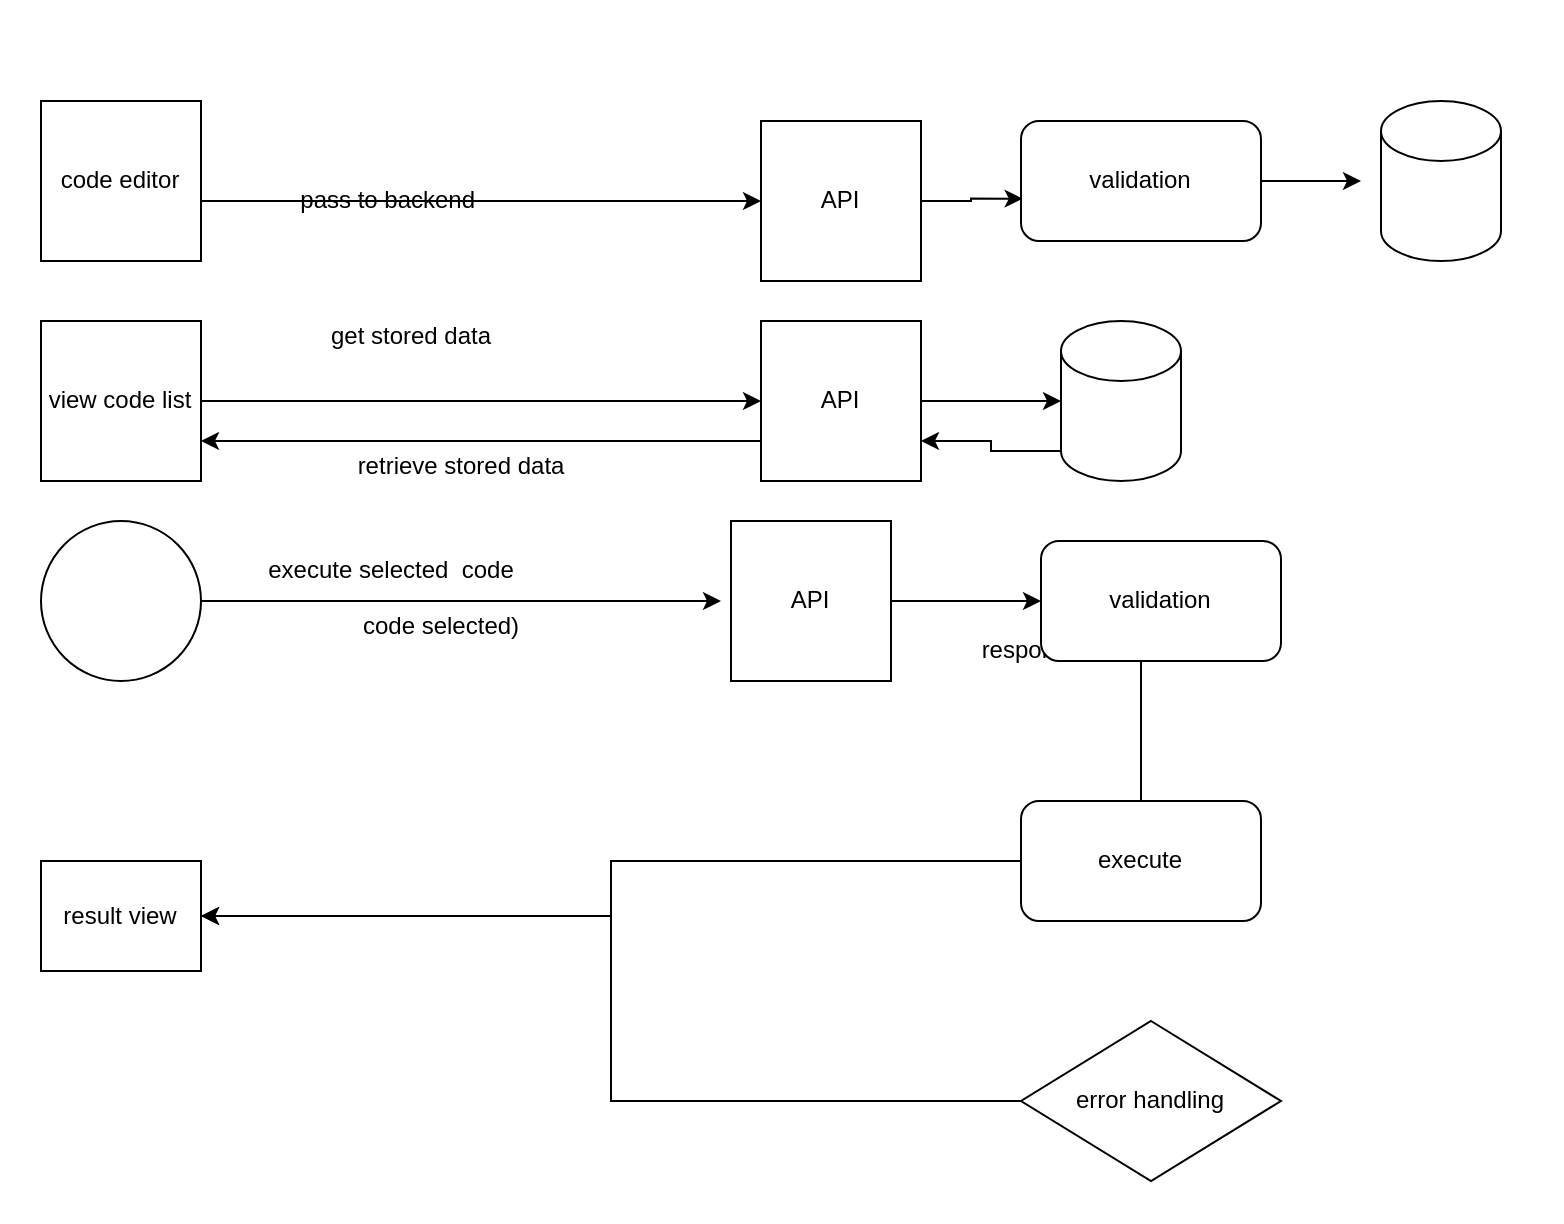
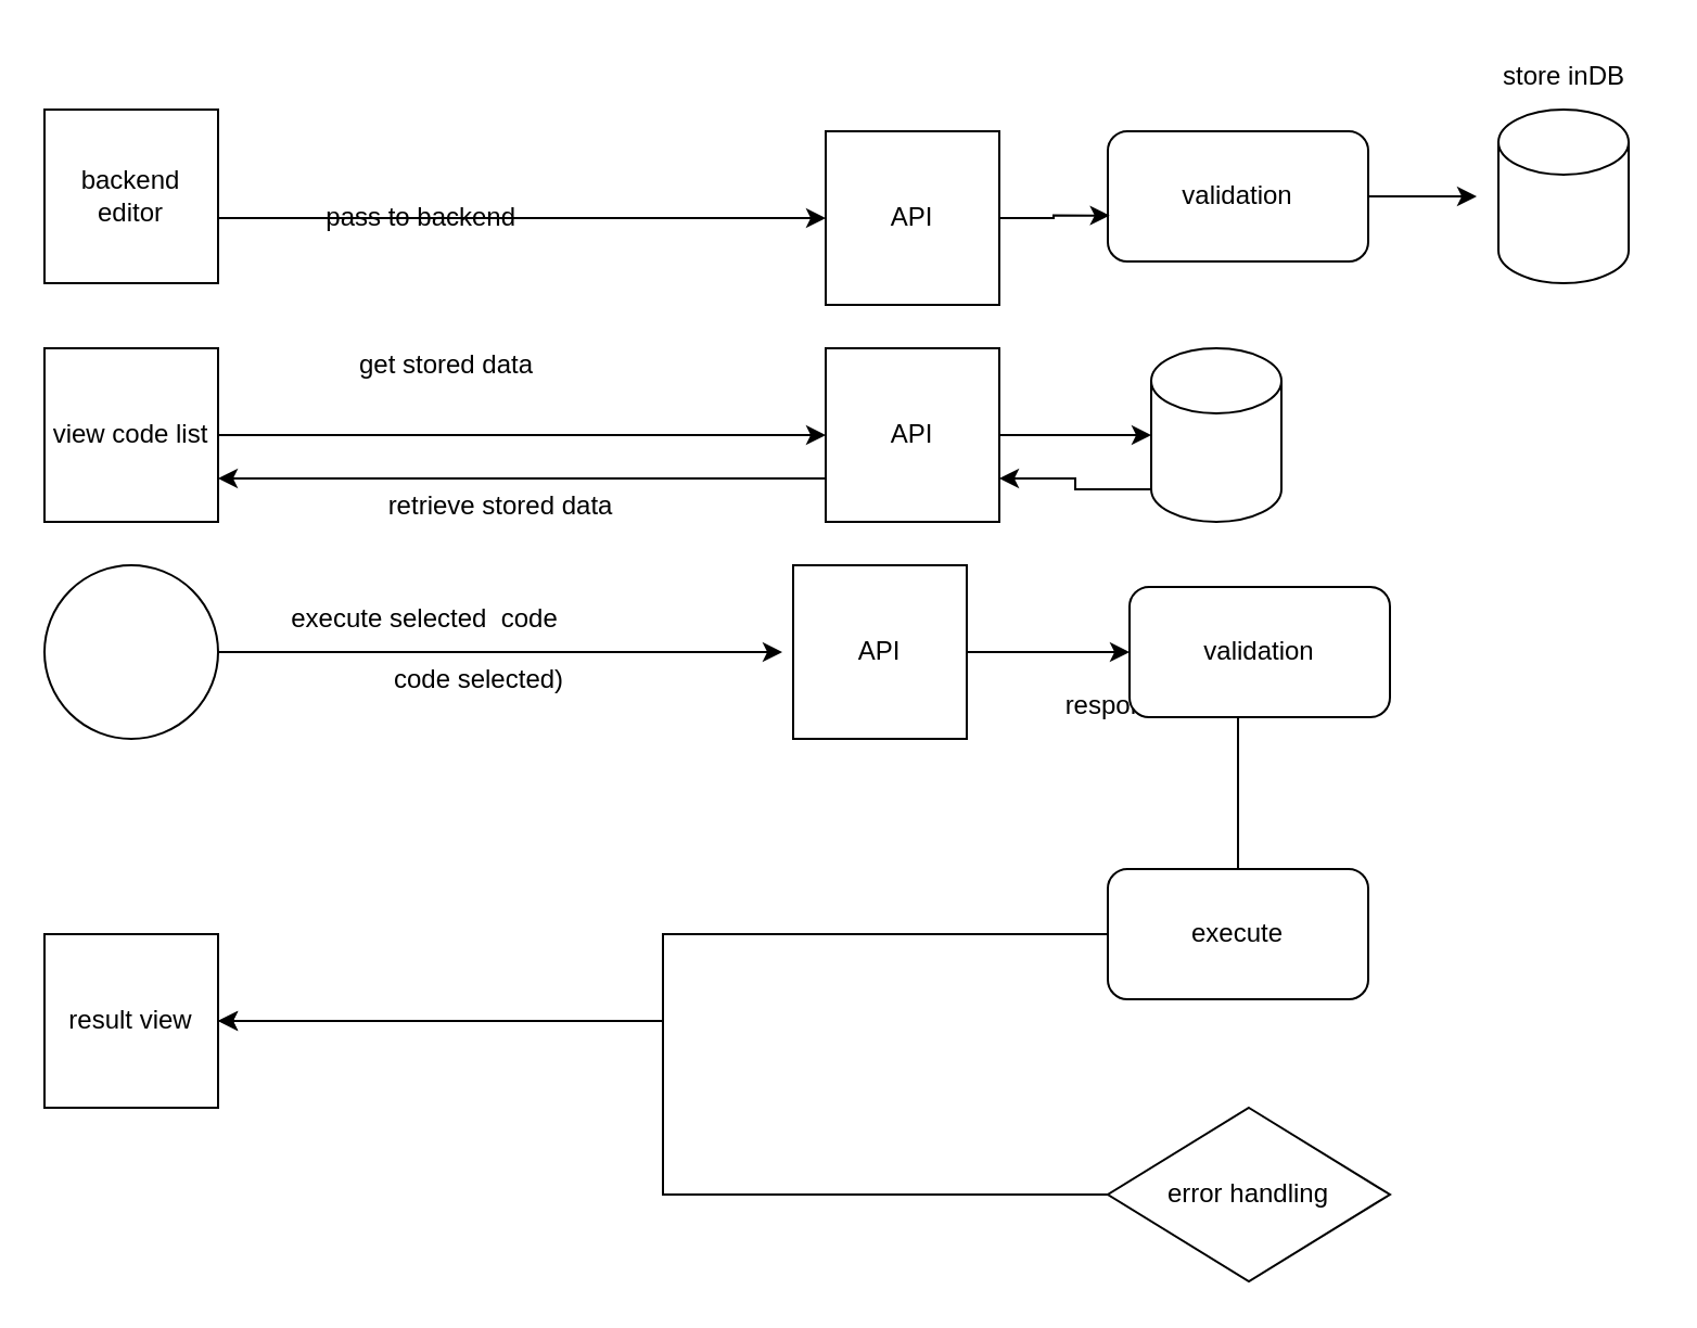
  <mxCell id="0" />
  <mxCell id="1" parent="0" />
- <mxCell id="2" value="code editor" style="whiteSpace=wrap;html=1;aspect=fixed;" vertex="1" parent="1"><mxGeometry x="20" y="50" width="80" height="80" as="geometry" /></mxCell>
+ <mxCell id="2" value="backend editor" style="whiteSpace=wrap;html=1;aspect=fixed;" vertex="1" parent="1"><mxGeometry x="20" y="50" width="80" height="80" as="geometry" /></mxCell>
  <mxCell id="3" value="" style="endArrow=classic;html=1;rounded=0;entryX=0;entryY=0.5;entryDx=0;entryDy=0;" edge="1" parent="1" target="5"><mxGeometry width="50" height="50" relative="1" as="geometry"><mxPoint x="100" y="100" as="sourcePoint" /><mxPoint x="200" y="100" as="targetPoint" /></mxGeometry></mxCell>
  <mxCell id="4" value="pass to backend&amp;nbsp;" style="text;html=1;align=center;verticalAlign=middle;resizable=0;points=[];autosize=1;strokeColor=none;fillColor=none;" vertex="1" parent="1"><mxGeometry x="140" y="85" width="110" height="30" as="geometry" /></mxCell>
  <mxCell id="5" value="API" style="whiteSpace=wrap;html=1;aspect=fixed;" vertex="1" parent="1"><mxGeometry x="380" y="60" width="80" height="80" as="geometry" /></mxCell>
  <mxCell id="6" style="edgeStyle=orthogonalEdgeStyle;rounded=0;orthogonalLoop=1;jettySize=auto;html=1;exitX=1;exitY=0.5;exitDx=0;exitDy=0;" edge="1" parent="1" source="7"><mxGeometry relative="1" as="geometry"><mxPoint x="680" y="90" as="targetPoint" /></mxGeometry></mxCell>
  <mxCell id="7" value="validation" style="rounded=1;whiteSpace=wrap;html=1;" vertex="1" parent="1"><mxGeometry x="510" y="60" width="120" height="60" as="geometry" /></mxCell>
  <mxCell id="8" value="" style="edgeStyle=orthogonalEdgeStyle;rounded=0;orthogonalLoop=1;jettySize=auto;html=1;" edge="1" parent="1" source="9"><mxGeometry relative="1" as="geometry"><mxPoint x="570" y="270" as="targetPoint" /></mxGeometry></mxCell>
  <mxCell id="9" value="execute" style="rounded=1;whiteSpace=wrap;html=1;" vertex="1" parent="1"><mxGeometry x="510" y="400" width="120" height="60" as="geometry" /></mxCell>
  <mxCell id="10" value="response" style="text;html=1;align=center;verticalAlign=middle;resizable=0;points=[];autosize=1;strokeColor=none;fillColor=none;" vertex="1" parent="1"><mxGeometry x="480" y="310" width="70" height="30" as="geometry" /></mxCell>
  <mxCell id="11" style="edgeStyle=orthogonalEdgeStyle;rounded=0;orthogonalLoop=1;jettySize=auto;html=1;entryX=0.007;entryY=0.647;entryDx=0;entryDy=0;entryPerimeter=0;" edge="1" parent="1" source="5" target="7"><mxGeometry relative="1" as="geometry" /></mxCell>
  <mxCell id="12" style="edgeStyle=orthogonalEdgeStyle;rounded=0;orthogonalLoop=1;jettySize=auto;html=1;entryX=1;entryY=0.5;entryDx=0;entryDy=0;" edge="1" parent="1" source="13" target="14"><mxGeometry relative="1" as="geometry" /></mxCell>
  <mxCell id="13" value="error handling" style="rhombus;whiteSpace=wrap;html=1;" vertex="1" parent="1"><mxGeometry x="510" y="510" width="130" height="80" as="geometry" /></mxCell>
- <mxCell id="14" value="result view" style="whiteSpace=wrap;html=1;aspect=fixed;" vertex="1" parent="1"><mxGeometry x="20" y="430" width="80" height="55" as="geometry" /></mxCell>
+ <mxCell id="14" value="result view" style="whiteSpace=wrap;html=1;aspect=fixed;" vertex="1" parent="1"><mxGeometry x="20" y="430" width="80" height="80" as="geometry" /></mxCell>
  <mxCell id="15" value="" style="shape=cylinder3;whiteSpace=wrap;html=1;boundedLbl=1;backgroundOutline=1;size=15;" vertex="1" parent="1"><mxGeometry x="690" y="50" width="60" height="80" as="geometry" /></mxCell>
+ <mxCell id="16" value="store inDB" style="text;html=1;align=center;verticalAlign=middle;resizable=0;points=[];autosize=1;strokeColor=none;fillColor=none;" vertex="1" parent="1"><mxGeometry x="680" y="20" width="80" height="30" as="geometry" /></mxCell>
  <mxCell id="17" value="view code list" style="whiteSpace=wrap;html=1;aspect=fixed;" vertex="1" parent="1"><mxGeometry x="20" y="160" width="80" height="80" as="geometry" /></mxCell>
  <mxCell id="18" value="" style="endArrow=classic;html=1;rounded=0;" edge="1" parent="1"><mxGeometry width="50" height="50" relative="1" as="geometry"><mxPoint x="100" y="200" as="sourcePoint" /><mxPoint x="380" y="200" as="targetPoint" /></mxGeometry></mxCell>
  <mxCell id="19" value="get stored data" style="text;html=1;align=center;verticalAlign=middle;resizable=0;points=[];autosize=1;strokeColor=none;fillColor=none;" vertex="1" parent="1"><mxGeometry x="155" y="153" width="100" height="30" as="geometry" /></mxCell>
  <mxCell id="20" style="edgeStyle=orthogonalEdgeStyle;rounded=0;orthogonalLoop=1;jettySize=auto;html=1;exitX=0;exitY=0.75;exitDx=0;exitDy=0;entryX=1;entryY=0.75;entryDx=0;entryDy=0;" edge="1" parent="1" source="21" target="17"><mxGeometry relative="1" as="geometry" /></mxCell>
  <mxCell id="21" value="API" style="whiteSpace=wrap;html=1;aspect=fixed;" vertex="1" parent="1"><mxGeometry x="380" y="160" width="80" height="80" as="geometry" /></mxCell>
  <mxCell id="22" style="edgeStyle=orthogonalEdgeStyle;rounded=0;orthogonalLoop=1;jettySize=auto;html=1;exitX=0;exitY=1;exitDx=0;exitDy=-15;exitPerimeter=0;entryX=1;entryY=0.75;entryDx=0;entryDy=0;" edge="1" parent="1" source="23" target="21"><mxGeometry relative="1" as="geometry" /></mxCell>
  <mxCell id="23" value="" style="shape=cylinder3;whiteSpace=wrap;html=1;boundedLbl=1;backgroundOutline=1;size=15;" vertex="1" parent="1"><mxGeometry x="530" y="160" width="60" height="80" as="geometry" /></mxCell>
  <mxCell id="24" style="edgeStyle=orthogonalEdgeStyle;rounded=0;orthogonalLoop=1;jettySize=auto;html=1;entryX=0;entryY=0.5;entryDx=0;entryDy=0;entryPerimeter=0;" edge="1" parent="1" source="21" target="23"><mxGeometry relative="1" as="geometry" /></mxCell>
  <mxCell id="25" value="retrieve stored data" style="text;html=1;align=center;verticalAlign=middle;resizable=0;points=[];autosize=1;strokeColor=none;fillColor=none;" vertex="1" parent="1"><mxGeometry x="165" y="218" width="130" height="30" as="geometry" /></mxCell>
  <mxCell id="26" style="edgeStyle=orthogonalEdgeStyle;rounded=0;orthogonalLoop=1;jettySize=auto;html=1;" edge="1" parent="1" source="27"><mxGeometry relative="1" as="geometry"><mxPoint x="360" y="300" as="targetPoint" /></mxGeometry></mxCell>
  <mxCell id="27" value="" style="ellipse;whiteSpace=wrap;html=1;aspect=fixed;" vertex="1" parent="1"><mxGeometry x="20" y="260" width="80" height="80" as="geometry" /></mxCell>
  <mxCell id="28" value="execute selected&amp;nbsp; code" style="text;html=1;align=center;verticalAlign=middle;resizable=0;points=[];autosize=1;strokeColor=none;fillColor=none;" vertex="1" parent="1"><mxGeometry x="120" y="270" width="150" height="30" as="geometry" /></mxCell>
  <mxCell id="29" value="code selected)" style="text;html=1;align=center;verticalAlign=middle;resizable=0;points=[];autosize=1;strokeColor=none;fillColor=none;" vertex="1" parent="1"><mxGeometry x="170" y="298" width="100" height="30" as="geometry" /></mxCell>
  <mxCell id="30" style="edgeStyle=orthogonalEdgeStyle;rounded=0;orthogonalLoop=1;jettySize=auto;html=1;" edge="1" parent="1" source="31" target="32"><mxGeometry relative="1" as="geometry" /></mxCell>
  <mxCell id="31" value="API" style="whiteSpace=wrap;html=1;aspect=fixed;" vertex="1" parent="1"><mxGeometry x="365" y="260" width="80" height="80" as="geometry" /></mxCell>
  <mxCell id="32" value="validation" style="rounded=1;whiteSpace=wrap;html=1;" vertex="1" parent="1"><mxGeometry x="520" y="270" width="120" height="60" as="geometry" /></mxCell>
  <mxCell id="33" style="edgeStyle=orthogonalEdgeStyle;rounded=0;orthogonalLoop=1;jettySize=auto;html=1;" edge="1" parent="1" source="9" target="14"><mxGeometry relative="1" as="geometry" /></mxCell>
